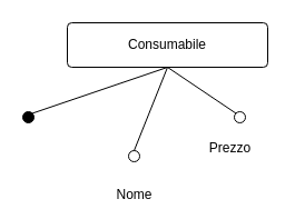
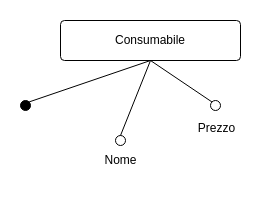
  <mxCell id="0" />
  <mxCell id="1" parent="0" />
  <mxCell id="2" value="Consumabile" style="rounded=1;arcSize=10;whiteSpace=wrap;html=1;align=center;" parent="1" vertex="1"><mxGeometry x="60" y="20" width="180" height="40" as="geometry" /></mxCell>
  <mxCell id="3" value="" style="ellipse;whiteSpace=wrap;html=1;fillStyle=auto;fillColor=#000000;" parent="1" vertex="1"><mxGeometry x="20" y="100" width="10" height="10" as="geometry" /></mxCell>
- <mxCell id="4" value="Nome" style="text;html=1;align=center;verticalAlign=middle;resizable=0;points=[];autosize=1;strokeColor=none;fillColor=none;" parent="1" vertex="1"><mxGeometry x="90" y="160" width="60" height="30" as="geometry" /></mxCell>
- <mxCell id="5" value="Prezzo" style="text;html=1;align=center;verticalAlign=middle;resizable=0;points=[];autosize=1;strokeColor=none;fillColor=none;" parent="1" vertex="1"><mxGeometry x="178" y="120" width="55" height="26" as="geometry" /></mxCell>
+ <mxCell id="4" value="Nome" style="text;html=1;align=center;verticalAlign=middle;resizable=0;points=[];autosize=1;strokeColor=none;fillColor=none;" parent="1" vertex="1"><mxGeometry x="90" y="145" width="60" height="30" as="geometry" /></mxCell>
+ <mxCell id="5" value="Prezzo" style="text;html=1;align=center;verticalAlign=middle;resizable=0;points=[];autosize=1;strokeColor=none;fillColor=none;" parent="1" vertex="1"><mxGeometry x="188" y="115" width="55" height="26" as="geometry" /></mxCell>
  <mxCell id="6" value="" style="ellipse;whiteSpace=wrap;html=1;" parent="1" vertex="1"><mxGeometry x="115" y="135" width="10" height="10" as="geometry" /></mxCell>
  <mxCell id="7" value="" style="ellipse;whiteSpace=wrap;html=1;" parent="1" vertex="1"><mxGeometry x="210" y="100" width="10" height="10" as="geometry" /></mxCell>
  <mxCell id="8" value="" style="endArrow=none;html=1;rounded=0;entryX=0.5;entryY=1;entryDx=0;entryDy=0;exitX=1;exitY=0;exitDx=0;exitDy=0;" parent="1" source="3" target="2" edge="1"><mxGeometry width="50" height="50" relative="1" as="geometry"><mxPoint x="80" y="270" as="sourcePoint" /><mxPoint x="130" y="220" as="targetPoint" /></mxGeometry></mxCell>
  <mxCell id="9" value="" style="endArrow=none;html=1;rounded=0;entryX=0.5;entryY=1;entryDx=0;entryDy=0;exitX=0.5;exitY=0;exitDx=0;exitDy=0;" parent="1" source="6" target="2" edge="1"><mxGeometry width="50" height="50" relative="1" as="geometry"><mxPoint x="80" y="270" as="sourcePoint" /><mxPoint x="130" y="220" as="targetPoint" /></mxGeometry></mxCell>
  <mxCell id="10" value="" style="endArrow=none;html=1;rounded=0;entryX=0.5;entryY=1;entryDx=0;entryDy=0;exitX=0;exitY=0;exitDx=0;exitDy=0;" parent="1" source="7" target="2" edge="1"><mxGeometry width="50" height="50" relative="1" as="geometry"><mxPoint x="80" y="270" as="sourcePoint" /><mxPoint x="130" y="220" as="targetPoint" /></mxGeometry></mxCell>
